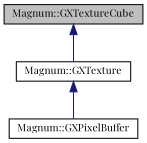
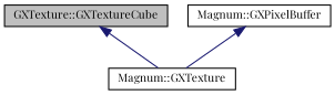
  digraph {
    fontname="Playfair Display"
    node [color=black fillcolor=white fontname="Playfair Display" fontsize=10 shape=record style=filled]
    edge [color=midnightblue dir=back fontname="Playfair Display" fontsize=10 labelfontname=Helvetica labelfontsize=10 style=solid]
-   n1 [fillcolor=grey75 fontcolor=black height=0.2 label="Magnum::GXTextureCube" width=0.4]
+   n1 [fillcolor=grey75 fontcolor=black height=0.2 label="GXTexture::GXTextureCube" width=0.4]
    n2 [height=0.2 label="Magnum::GXTexture" width=0.4]
    n3 [height=0.2 label="Magnum::GXPixelBuffer" width=0.4]
    n1 -> n2
-   n2 -> n3
+   n3 -> n2
  }
